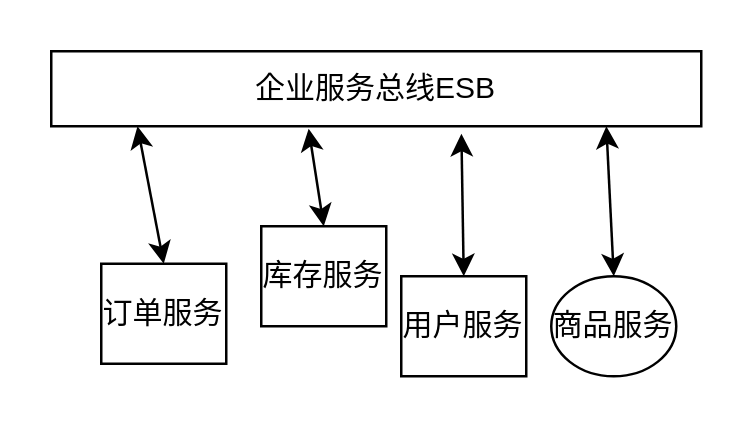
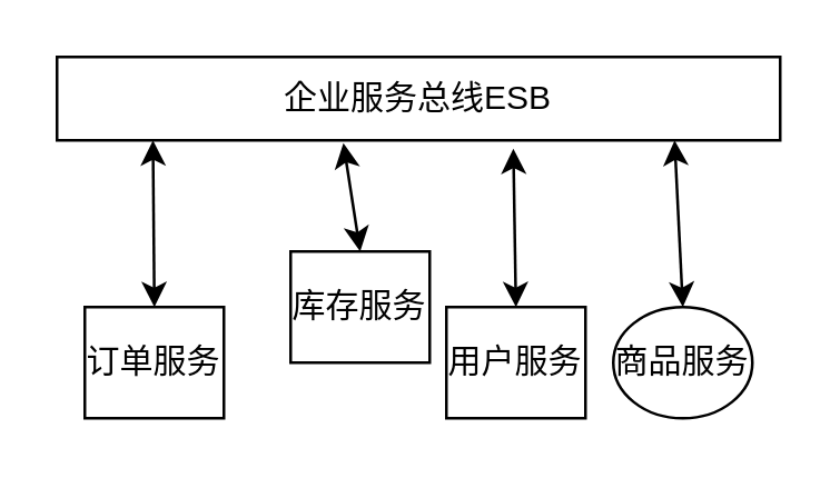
  <mxCell id="0" />
  <mxCell id="1" parent="0" />
  <mxCell id="2" value="企业服务总线ESB" style="rounded=0;whiteSpace=wrap;html=1;" vertex="1" parent="1"><mxGeometry x="20" y="20" width="260" height="30" as="geometry" /></mxCell>
- <mxCell id="3" value="订单服务" style="rounded=0;whiteSpace=wrap;html=1;" vertex="1" parent="1"><mxGeometry x="40" y="105" width="50" height="40" as="geometry" /></mxCell>
+ <mxCell id="3" value="订单服务" style="rounded=0;whiteSpace=wrap;html=1;" vertex="1" parent="1"><mxGeometry x="30" y="110" width="50" height="40" as="geometry" /></mxCell>
  <mxCell id="4" value="库存服务" style="rounded=0;whiteSpace=wrap;html=1;" vertex="1" parent="1"><mxGeometry x="104" y="90" width="50" height="40" as="geometry" /></mxCell>
  <mxCell id="5" value="用户服务" style="rounded=0;whiteSpace=wrap;html=1;" vertex="1" parent="1"><mxGeometry x="160" y="110" width="50" height="40" as="geometry" /></mxCell>
  <mxCell id="6" value="商品服务" style="ellipse;whiteSpace=wrap;html=1;" vertex="1" parent="1"><mxGeometry x="220" y="110" width="50" height="40" as="geometry" /></mxCell>
  <mxCell id="7" value="" style="endArrow=classic;startArrow=classic;html=1;rounded=0;exitX=0.5;exitY=0;exitDx=0;exitDy=0;" edge="1" parent="1" source="3"><mxGeometry width="50" height="50" relative="1" as="geometry"><mxPoint x="54.5" y="100" as="sourcePoint" /><mxPoint x="54.5" y="50" as="targetPoint" /></mxGeometry></mxCell>
  <mxCell id="8" value="" style="endArrow=classic;startArrow=classic;html=1;rounded=0;exitX=0.5;exitY=0;exitDx=0;exitDy=0;entryX=0.396;entryY=1.033;entryDx=0;entryDy=0;entryPerimeter=0;" edge="1" parent="1" source="4" target="2"><mxGeometry width="50" height="50" relative="1" as="geometry"><mxPoint x="65" y="120" as="sourcePoint" /><mxPoint x="64.5" y="60" as="targetPoint" /></mxGeometry></mxCell>
  <mxCell id="9" value="" style="endArrow=classic;startArrow=classic;html=1;rounded=0;exitX=0.5;exitY=0;exitDx=0;exitDy=0;entryX=0.631;entryY=1.1;entryDx=0;entryDy=0;entryPerimeter=0;" edge="1" parent="1" source="5" target="2"><mxGeometry width="50" height="50" relative="1" as="geometry"><mxPoint x="134" y="120" as="sourcePoint" /><mxPoint x="132.96" y="60.99" as="targetPoint" /></mxGeometry></mxCell>
  <mxCell id="10" value="" style="endArrow=classic;startArrow=classic;html=1;rounded=0;exitX=0.5;exitY=0;exitDx=0;exitDy=0;entryX=0.854;entryY=1;entryDx=0;entryDy=0;entryPerimeter=0;" edge="1" parent="1" source="6" target="2"><mxGeometry width="50" height="50" relative="1" as="geometry"><mxPoint x="195" y="120" as="sourcePoint" /><mxPoint x="194.06" y="63" as="targetPoint" /></mxGeometry></mxCell>
